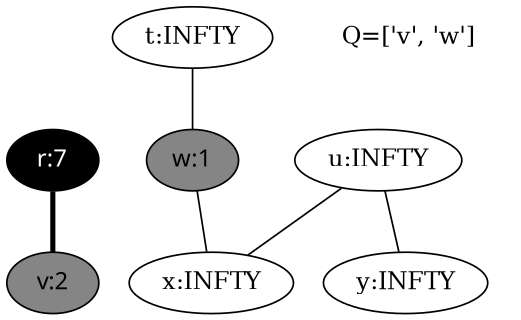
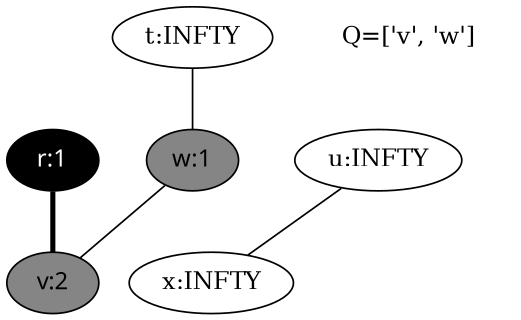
  graph {
    edge [penwidth=1]
-   n1 [fillcolor=black fontcolor=white fontname="time-bold" label="r:7" style=filled]
+   n1 [fillcolor=black fontcolor=white fontname="time-bold" label="r:1" style=filled]
    n2 [fillcolor=gray52 fontname="time-bold" label="v:2" style=filled]
    n3 [fillcolor=gray52 fontname="time-bold" label="w:1" style=filled]
    n4 [label="x:INFTY"]
    n5 [label="t:INFTY"]
    n6 [label="u:INFTY"]
-   n7 [label="y:INFTY"]
    n8 [color=white label="Q=['v', 'w']"]
    n1 -- n2 [penwidth=3]
-   n3 -- n4
+   n3 -- n2
    n5 -- n3
    n6 -- n4
-   n6 -- n7
  }
